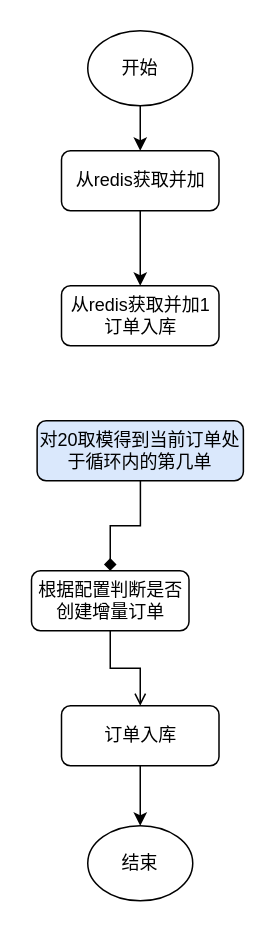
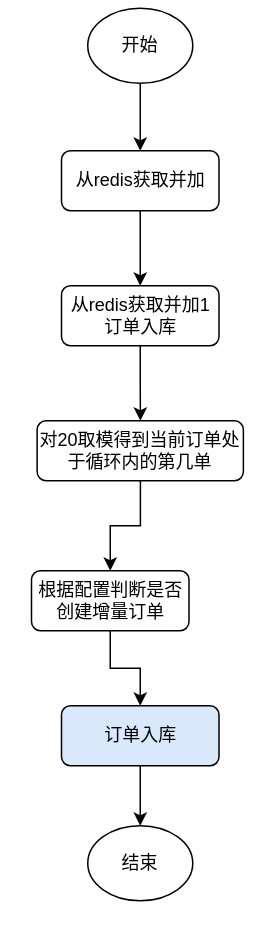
  <mxCell id="0" />
  <mxCell id="1" parent="0" />
  <mxCell id="2" style="edgeStyle=orthogonalEdgeStyle;rounded=0;orthogonalLoop=1;jettySize=auto;html=1;" edge="1" parent="1" source="3" target="5"><mxGeometry relative="1" as="geometry" /></mxCell>
- <mxCell id="3" value="开始" style="ellipse;whiteSpace=wrap;html=1;" vertex="1" parent="1"><mxGeometry x="58" y="20" width="70" height="50" as="geometry" /></mxCell>
+ <mxCell id="3" value="开始" style="ellipse;whiteSpace=wrap;html=1;" vertex="1" parent="1"><mxGeometry x="58" y="5" width="70" height="50" as="geometry" /></mxCell>
  <mxCell id="4" style="edgeStyle=orthogonalEdgeStyle;rounded=0;orthogonalLoop=1;jettySize=auto;html=1;entryX=0.5;entryY=0;entryDx=0;entryDy=0;" edge="1" parent="1" source="5" target="7"><mxGeometry relative="1" as="geometry" /></mxCell>
  <mxCell id="5" value="从redis获取并加" style="rounded=1;whiteSpace=wrap;html=1;" vertex="1" parent="1"><mxGeometry x="40.5" y="100" width="105" height="40" as="geometry" /></mxCell>
+ <mxCell id="6" style="edgeStyle=orthogonalEdgeStyle;rounded=0;orthogonalLoop=1;jettySize=auto;html=1;" edge="1" parent="1" source="7" target="9"><mxGeometry relative="1" as="geometry" /></mxCell>
  <mxCell id="7" value="从redis获取并加1订单入库" style="rounded=1;whiteSpace=wrap;html=1;" vertex="1" parent="1"><mxGeometry x="40.5" y="190" width="105" height="40" as="geometry" /></mxCell>
- <mxCell id="8" style="edgeStyle=orthogonalEdgeStyle;rounded=0;orthogonalLoop=1;jettySize=auto;html=1;endArrow=diamond;" edge="1" parent="1" source="9" target="11"><mxGeometry relative="1" as="geometry" /></mxCell>
- <mxCell id="9" value="对20取模得到当前订单处于循环内的第几单" style="rounded=1;whiteSpace=wrap;html=1;fillColor=#dae8fc;" vertex="1" parent="1"><mxGeometry x="24.25" y="280" width="137.5" height="40" as="geometry" /></mxCell>
- <mxCell id="10" style="edgeStyle=orthogonalEdgeStyle;rounded=0;orthogonalLoop=1;jettySize=auto;html=1;endArrow=open;" edge="1" parent="1" source="11" target="13"><mxGeometry relative="1" as="geometry" /></mxCell>
+ <mxCell id="8" style="edgeStyle=orthogonalEdgeStyle;rounded=0;orthogonalLoop=1;jettySize=auto;html=1;" edge="1" parent="1" source="9" target="11"><mxGeometry relative="1" as="geometry" /></mxCell>
+ <mxCell id="9" value="对20取模得到当前订单处于循环内的第几单" style="rounded=1;whiteSpace=wrap;html=1;" vertex="1" parent="1"><mxGeometry x="24.25" y="280" width="137.5" height="40" as="geometry" /></mxCell>
+ <mxCell id="10" style="edgeStyle=orthogonalEdgeStyle;rounded=0;orthogonalLoop=1;jettySize=auto;html=1;" edge="1" parent="1" source="11" target="13"><mxGeometry relative="1" as="geometry" /></mxCell>
  <mxCell id="11" value="根据配置判断是否创建增量订单" style="rounded=1;whiteSpace=wrap;html=1;" vertex="1" parent="1"><mxGeometry x="20.5" y="380" width="105" height="40" as="geometry" /></mxCell>
  <mxCell id="12" style="edgeStyle=orthogonalEdgeStyle;rounded=0;orthogonalLoop=1;jettySize=auto;html=1;" edge="1" parent="1" source="13" target="14"><mxGeometry relative="1" as="geometry" /></mxCell>
- <mxCell id="13" value="订单入库" style="rounded=1;whiteSpace=wrap;html=1;" vertex="1" parent="1"><mxGeometry x="40.5" y="470" width="105" height="40" as="geometry" /></mxCell>
+ <mxCell id="13" value="订单入库" style="rounded=1;whiteSpace=wrap;html=1;fillColor=#dae8fc;" vertex="1" parent="1"><mxGeometry x="40.5" y="470" width="105" height="40" as="geometry" /></mxCell>
  <mxCell id="14" value="结束" style="ellipse;whiteSpace=wrap;html=1;" vertex="1" parent="1"><mxGeometry x="58" y="550" width="70" height="50" as="geometry" /></mxCell>
